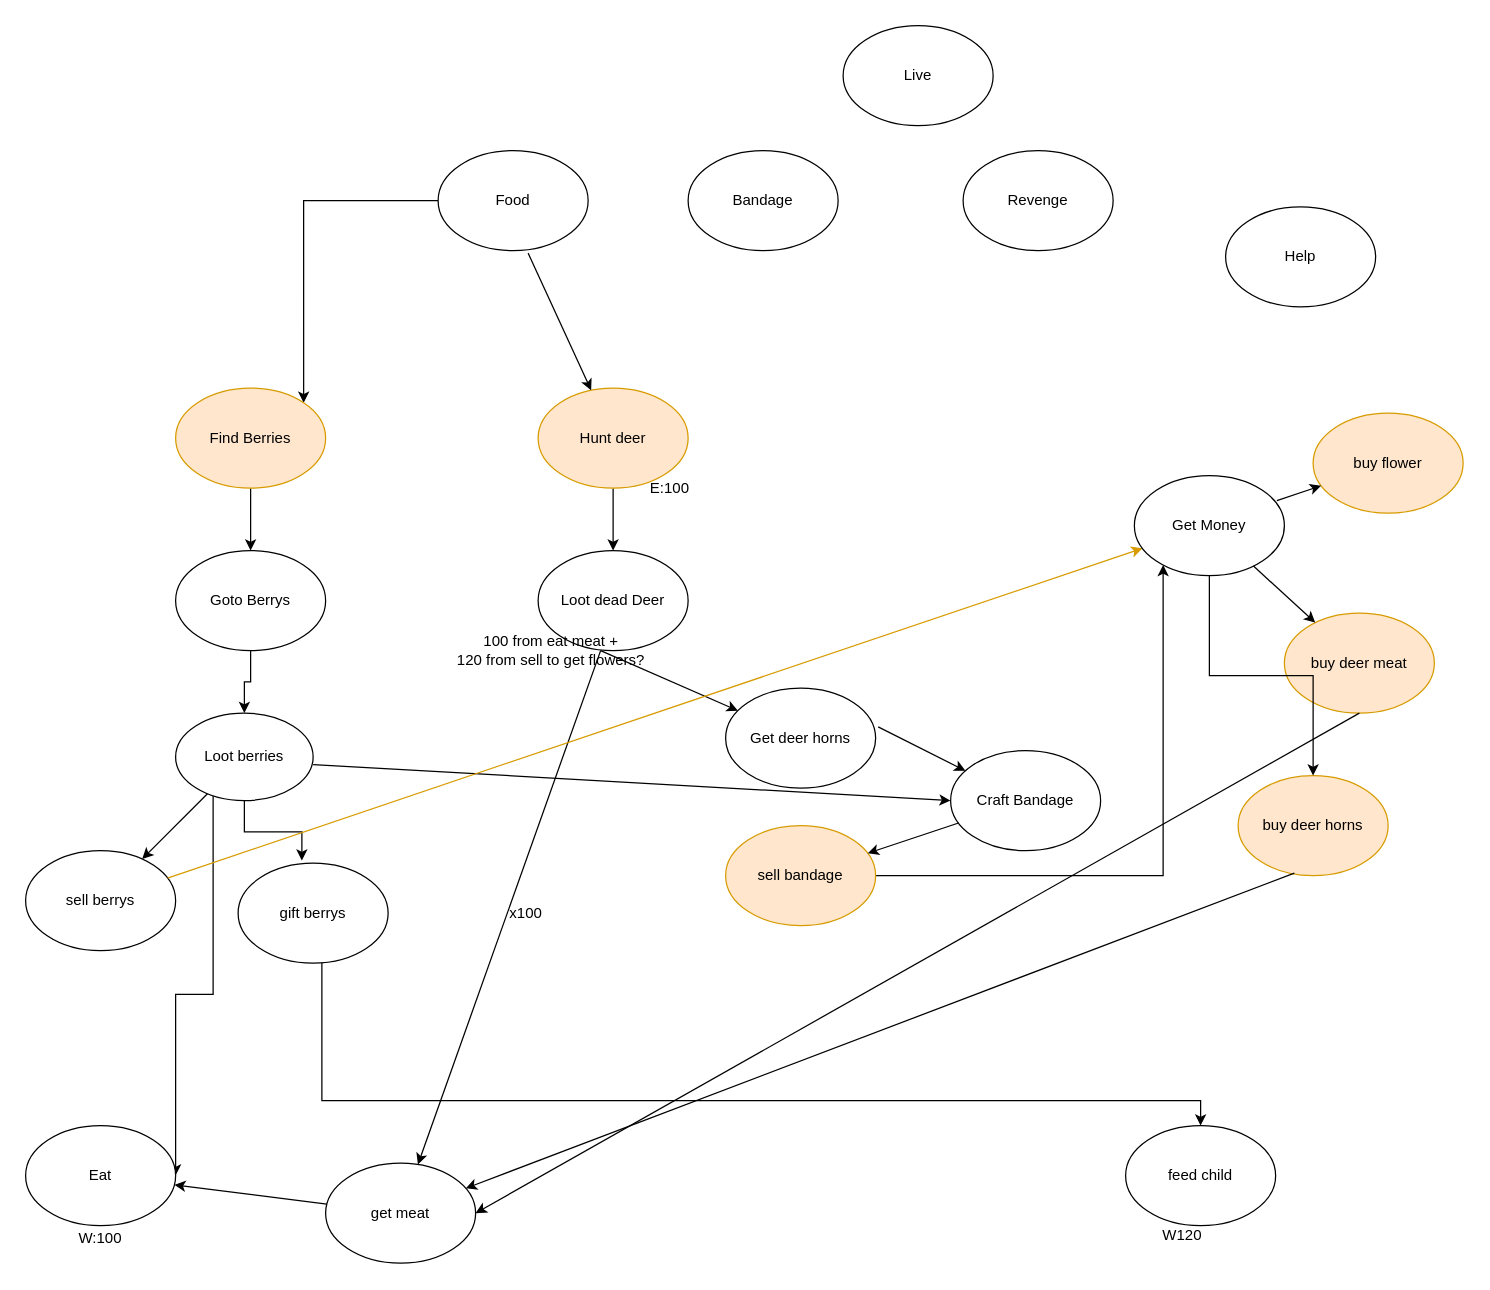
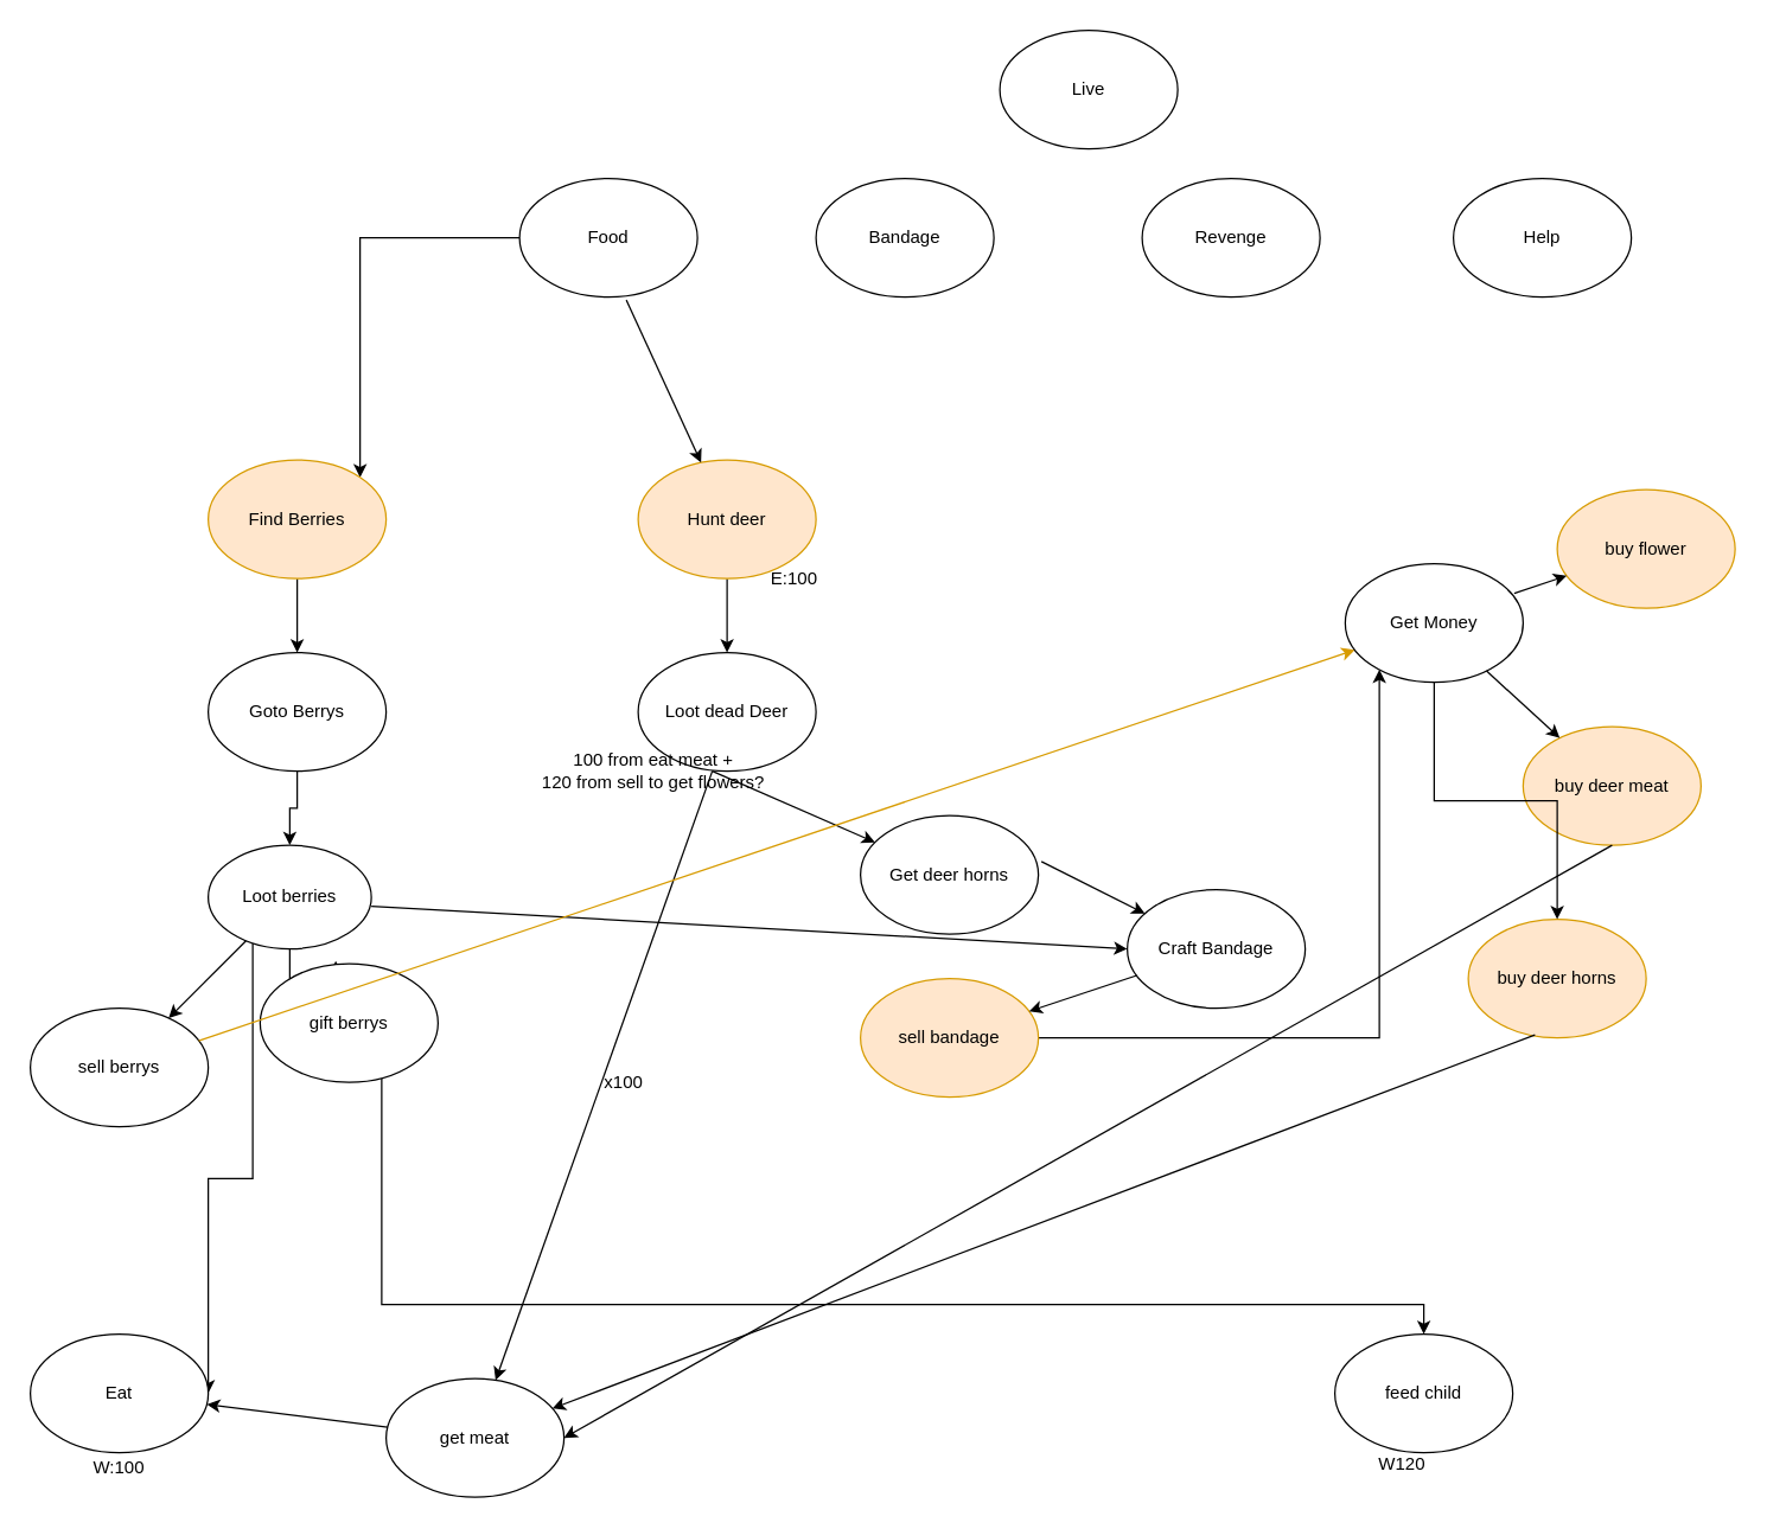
  <mxCell id="0" />
  <mxCell id="1" parent="0" />
  <mxCell id="2" value="&lt;div&gt;Live&lt;/div&gt;" style="ellipse;whiteSpace=wrap;html=1;" vertex="1" parent="1"><mxGeometry x="674" y="20" width="120" height="80" as="geometry" /></mxCell>
  <mxCell id="3" style="edgeStyle=orthogonalEdgeStyle;rounded=0;orthogonalLoop=1;jettySize=auto;html=1;entryX=1;entryY=0;entryDx=0;entryDy=0;" edge="1" parent="1" source="4" target="16"><mxGeometry relative="1" as="geometry" /></mxCell>
  <mxCell id="4" value="&lt;div&gt;Food&lt;/div&gt;" style="ellipse;whiteSpace=wrap;html=1;" vertex="1" parent="1"><mxGeometry x="350" y="120" width="120" height="80" as="geometry" /></mxCell>
  <mxCell id="5" value="Bandage" style="ellipse;whiteSpace=wrap;html=1;" vertex="1" parent="1"><mxGeometry x="550" y="120" width="120" height="80" as="geometry" /></mxCell>
  <mxCell id="6" value="&lt;div&gt;Revenge&lt;/div&gt;" style="ellipse;whiteSpace=wrap;html=1;" vertex="1" parent="1"><mxGeometry x="770" y="120" width="120" height="80" as="geometry" /></mxCell>
- <mxCell id="7" value="Help" style="ellipse;whiteSpace=wrap;html=1;" vertex="1" parent="1"><mxGeometry x="980" y="165" width="120" height="80" as="geometry" /></mxCell>
+ <mxCell id="7" value="Help" style="ellipse;whiteSpace=wrap;html=1;" vertex="1" parent="1"><mxGeometry x="980" y="120" width="120" height="80" as="geometry" /></mxCell>
  <mxCell id="8" style="edgeStyle=orthogonalEdgeStyle;rounded=0;orthogonalLoop=1;jettySize=auto;html=1;" edge="1" parent="1" source="9" target="14"><mxGeometry relative="1" as="geometry" /></mxCell>
  <mxCell id="9" value="&lt;div&gt;Goto Berrys&lt;/div&gt;" style="ellipse;whiteSpace=wrap;html=1;" vertex="1" parent="1"><mxGeometry x="140" y="440" width="120" height="80" as="geometry" /></mxCell>
  <mxCell id="10" style="edgeStyle=orthogonalEdgeStyle;rounded=0;orthogonalLoop=1;jettySize=auto;html=1;" edge="1" parent="1" source="11" target="17"><mxGeometry relative="1" as="geometry" /></mxCell>
  <mxCell id="11" value="Hunt deer" style="ellipse;whiteSpace=wrap;html=1;fillColor=#ffe6cc;strokeColor=#d79b00;" vertex="1" parent="1"><mxGeometry x="430" y="310" width="120" height="80" as="geometry" /></mxCell>
  <mxCell id="12" style="edgeStyle=orthogonalEdgeStyle;rounded=0;orthogonalLoop=1;jettySize=auto;html=1;" edge="1" parent="1" source="14" target="29"><mxGeometry relative="1" as="geometry"><Array as="points"><mxPoint x="170" y="795" /><mxPoint x="140" y="795" /></Array></mxGeometry></mxCell>
  <mxCell id="13" style="edgeStyle=orthogonalEdgeStyle;rounded=0;orthogonalLoop=1;jettySize=auto;html=1;entryX=0.425;entryY=-0.025;entryDx=0;entryDy=0;entryPerimeter=0;" edge="1" parent="1" source="14" target="20"><mxGeometry relative="1" as="geometry" /></mxCell>
  <mxCell id="14" value="Loot berries" style="ellipse;whiteSpace=wrap;html=1;" vertex="1" parent="1"><mxGeometry x="140" y="570" width="110" height="70" as="geometry" /></mxCell>
  <mxCell id="15" style="edgeStyle=orthogonalEdgeStyle;rounded=0;orthogonalLoop=1;jettySize=auto;html=1;" edge="1" parent="1" source="16" target="9"><mxGeometry relative="1" as="geometry" /></mxCell>
  <mxCell id="16" value="Find Berries" style="ellipse;whiteSpace=wrap;html=1;fillColor=#ffe6cc;strokeColor=#d79b00;" vertex="1" parent="1"><mxGeometry x="140" y="310" width="120" height="80" as="geometry" /></mxCell>
  <mxCell id="17" value="Loot dead Deer" style="ellipse;whiteSpace=wrap;html=1;" vertex="1" parent="1"><mxGeometry x="430" y="440" width="120" height="80" as="geometry" /></mxCell>
  <mxCell id="18" value="sell berrys" style="ellipse;whiteSpace=wrap;html=1;" vertex="1" parent="1"><mxGeometry x="20" y="680" width="120" height="80" as="geometry" /></mxCell>
  <mxCell id="19" style="edgeStyle=orthogonalEdgeStyle;rounded=0;orthogonalLoop=1;jettySize=auto;html=1;" edge="1" parent="1" source="20" target="41"><mxGeometry relative="1" as="geometry"><Array as="points"><mxPoint x="257" y="880" /><mxPoint x="960" y="880" /></Array></mxGeometry></mxCell>
- <mxCell id="20" value="gift berrys" style="ellipse;whiteSpace=wrap;html=1;" vertex="1" parent="1"><mxGeometry x="190" y="690" width="120" height="80" as="geometry" /></mxCell>
+ <mxCell id="20" value="gift berrys" style="ellipse;whiteSpace=wrap;html=1;" vertex="1" parent="1"><mxGeometry x="175" y="650" width="120" height="80" as="geometry" /></mxCell>
  <mxCell id="21" value="Craft Bandage" style="ellipse;whiteSpace=wrap;html=1;" vertex="1" parent="1"><mxGeometry x="760" y="600" width="120" height="80" as="geometry" /></mxCell>
  <mxCell id="22" value="" style="endArrow=classic;html=1;entryX=0;entryY=0.5;entryDx=0;entryDy=0;exitX=1;exitY=0.588;exitDx=0;exitDy=0;exitPerimeter=0;" edge="1" parent="1" source="14" target="21"><mxGeometry width="50" height="50" relative="1" as="geometry"><mxPoint x="260" y="610" as="sourcePoint" /><mxPoint x="530" y="470" as="targetPoint" /></mxGeometry></mxCell>
  <mxCell id="23" value="" style="endArrow=classic;html=1;exitX=1.017;exitY=0.388;exitDx=0;exitDy=0;exitPerimeter=0;" edge="1" parent="1" source="24" target="21"><mxGeometry width="50" height="50" relative="1" as="geometry"><mxPoint x="560" y="830" as="sourcePoint" /><mxPoint x="720" y="620" as="targetPoint" /></mxGeometry></mxCell>
  <mxCell id="24" value="&lt;div&gt;Get deer horns&lt;/div&gt;" style="ellipse;whiteSpace=wrap;html=1;" vertex="1" parent="1"><mxGeometry x="580" y="550" width="120" height="80" as="geometry" /></mxCell>
  <mxCell id="25" value="&lt;div&gt;buy deer horns&lt;/div&gt;" style="ellipse;whiteSpace=wrap;html=1;fillColor=#ffe6cc;strokeColor=#d79b00;" vertex="1" parent="1"><mxGeometry x="990" y="620" width="120" height="80" as="geometry" /></mxCell>
  <mxCell id="26" value="" style="endArrow=classic;html=1;" edge="1" parent="1" target="24"><mxGeometry width="50" height="50" relative="1" as="geometry"><mxPoint x="480" y="520" as="sourcePoint" /><mxPoint x="530" y="470" as="targetPoint" /></mxGeometry></mxCell>
  <mxCell id="27" value="&lt;div&gt;get meat&lt;/div&gt;" style="ellipse;whiteSpace=wrap;html=1;" vertex="1" parent="1"><mxGeometry x="260" y="930" width="120" height="80" as="geometry" /></mxCell>
  <mxCell id="28" value="" style="endArrow=classic;html=1;" edge="1" parent="1" target="27"><mxGeometry width="50" height="50" relative="1" as="geometry"><mxPoint x="480" y="520" as="sourcePoint" /><mxPoint x="530" y="470" as="targetPoint" /></mxGeometry></mxCell>
  <mxCell id="29" value="&lt;div&gt;Eat&lt;/div&gt;" style="ellipse;whiteSpace=wrap;html=1;" vertex="1" parent="1"><mxGeometry x="20" y="900" width="120" height="80" as="geometry" /></mxCell>
  <mxCell id="30" value="buy deer meat" style="ellipse;whiteSpace=wrap;html=1;fillColor=#ffe6cc;strokeColor=#d79b00;" vertex="1" parent="1"><mxGeometry x="1027" y="490" width="120" height="80" as="geometry" /></mxCell>
  <mxCell id="31" value="" style="endArrow=classic;html=1;exitX=0.375;exitY=0.975;exitDx=0;exitDy=0;exitPerimeter=0;" edge="1" parent="1" source="25" target="27"><mxGeometry width="50" height="50" relative="1" as="geometry"><mxPoint x="540" y="700" as="sourcePoint" /><mxPoint x="590" y="650" as="targetPoint" /></mxGeometry></mxCell>
  <mxCell id="32" value="" style="endArrow=classic;html=1;exitX=0.5;exitY=1;exitDx=0;exitDy=0;entryX=1;entryY=0.5;entryDx=0;entryDy=0;" edge="1" parent="1" source="30" target="27"><mxGeometry width="50" height="50" relative="1" as="geometry"><mxPoint x="540" y="700" as="sourcePoint" /><mxPoint x="590" y="650" as="targetPoint" /></mxGeometry></mxCell>
  <mxCell id="33" value="" style="endArrow=classic;html=1;" edge="1" parent="1" source="27" target="29"><mxGeometry width="50" height="50" relative="1" as="geometry"><mxPoint x="540" y="700" as="sourcePoint" /><mxPoint x="590" y="650" as="targetPoint" /></mxGeometry></mxCell>
  <mxCell id="34" value="" style="endArrow=classic;html=1;fillColor=#ffe6cc;strokeColor=#d79b00;" edge="1" parent="1" source="18" target="37"><mxGeometry width="50" height="50" relative="1" as="geometry"><mxPoint x="150" y="720" as="sourcePoint" /><mxPoint x="590" y="650" as="targetPoint" /></mxGeometry></mxCell>
  <mxCell id="35" value="" style="endArrow=classic;html=1;" edge="1" parent="1" source="14" target="18"><mxGeometry width="50" height="50" relative="1" as="geometry"><mxPoint x="540" y="700" as="sourcePoint" /><mxPoint x="590" y="650" as="targetPoint" /></mxGeometry></mxCell>
  <mxCell id="36" style="edgeStyle=orthogonalEdgeStyle;rounded=0;orthogonalLoop=1;jettySize=auto;html=1;" edge="1" parent="1" source="37" target="25"><mxGeometry relative="1" as="geometry" /></mxCell>
  <mxCell id="37" value="&lt;div&gt;Get Money&lt;/div&gt;" style="ellipse;whiteSpace=wrap;html=1;" vertex="1" parent="1"><mxGeometry x="907" y="380" width="120" height="80" as="geometry" /></mxCell>
  <mxCell id="38" value="" style="endArrow=classic;html=1;" edge="1" parent="1" source="37" target="30"><mxGeometry width="50" height="50" relative="1" as="geometry"><mxPoint x="540" y="700" as="sourcePoint" /><mxPoint x="590" y="650" as="targetPoint" /></mxGeometry></mxCell>
  <mxCell id="39" value="" style="endArrow=classic;html=1;exitX=0.6;exitY=1.025;exitDx=0;exitDy=0;exitPerimeter=0;" edge="1" parent="1" source="4" target="11"><mxGeometry width="50" height="50" relative="1" as="geometry"><mxPoint x="540" y="440" as="sourcePoint" /><mxPoint x="590" y="390" as="targetPoint" /></mxGeometry></mxCell>
  <mxCell id="40" value="W:100" style="text;html=1;strokeColor=none;fillColor=none;align=center;verticalAlign=middle;whiteSpace=wrap;rounded=0;" vertex="1" parent="1"><mxGeometry x="60" y="980" width="40" height="20" as="geometry" /></mxCell>
  <mxCell id="41" value="&lt;div&gt;feed child&lt;/div&gt;" style="ellipse;whiteSpace=wrap;html=1;" vertex="1" parent="1"><mxGeometry x="900" y="900" width="120" height="80" as="geometry" /></mxCell>
  <mxCell id="42" value="E:100" style="text;html=1;align=center;verticalAlign=middle;resizable=0;points=[];autosize=1;" vertex="1" parent="1"><mxGeometry x="510" y="380" width="50" height="20" as="geometry" /></mxCell>
  <mxCell id="43" value="x100" style="text;html=1;align=center;verticalAlign=middle;resizable=0;points=[];autosize=1;" vertex="1" parent="1"><mxGeometry x="400" y="720" width="40" height="20" as="geometry" /></mxCell>
  <mxCell id="44" style="edgeStyle=orthogonalEdgeStyle;rounded=0;orthogonalLoop=1;jettySize=auto;html=1;" edge="1" parent="1" source="45" target="37"><mxGeometry relative="1" as="geometry"><Array as="points"><mxPoint x="930" y="700" /></Array></mxGeometry></mxCell>
  <mxCell id="45" value="sell bandage" style="ellipse;whiteSpace=wrap;html=1;fillColor=#ffe6cc;strokeColor=#d79b00;" vertex="1" parent="1"><mxGeometry x="580" y="660" width="120" height="80" as="geometry" /></mxCell>
  <mxCell id="46" value="" style="endArrow=classic;html=1;" edge="1" parent="1" source="21" target="45"><mxGeometry width="50" height="50" relative="1" as="geometry"><mxPoint x="540" y="650" as="sourcePoint" /><mxPoint x="590" y="600" as="targetPoint" /></mxGeometry></mxCell>
  <mxCell id="47" value="&lt;div&gt;W120&lt;/div&gt;&lt;div&gt;&lt;br&gt;&lt;/div&gt;" style="text;html=1;align=center;verticalAlign=middle;resizable=0;points=[];autosize=1;" vertex="1" parent="1"><mxGeometry x="920" y="980" width="50" height="30" as="geometry" /></mxCell>
  <mxCell id="48" value="buy flower" style="ellipse;whiteSpace=wrap;html=1;fillColor=#ffe6cc;strokeColor=#d79b00;" vertex="1" parent="1"><mxGeometry x="1050" y="330" width="120" height="80" as="geometry" /></mxCell>
  <mxCell id="49" value="" style="endArrow=classic;html=1;exitX=0.95;exitY=0.25;exitDx=0;exitDy=0;exitPerimeter=0;" edge="1" parent="1" source="37" target="48"><mxGeometry width="50" height="50" relative="1" as="geometry"><mxPoint x="540" y="650" as="sourcePoint" /><mxPoint x="590" y="600" as="targetPoint" /></mxGeometry></mxCell>
  <mxCell id="50" value="100 from eat meat +&lt;br&gt;120 from sell to get flowers?" style="text;html=1;align=center;verticalAlign=middle;resizable=0;points=[];autosize=1;" vertex="1" parent="1"><mxGeometry x="355" y="505" width="170" height="30" as="geometry" /></mxCell>
